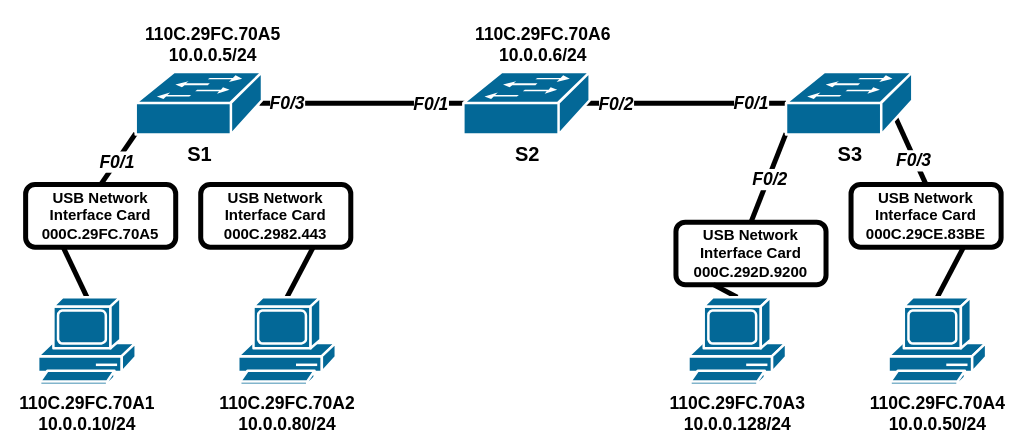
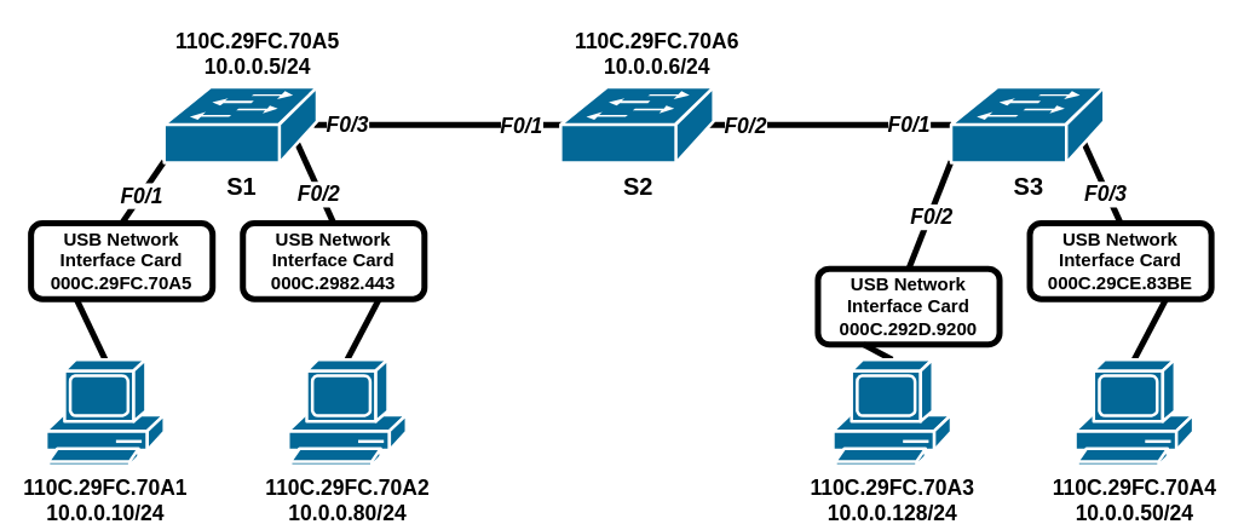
  <mxCell id="0" />
  <mxCell id="1" parent="0" />
+ <mxCell id="2" value="" style="endArrow=none;html=1;rounded=0;exitX=0.5;exitY=0;exitDx=0;exitDy=0;exitPerimeter=0;entryX=0.87;entryY=0.74;entryDx=0;entryDy=0;entryPerimeter=0;strokeWidth=4;" edge="1" parent="1" source="14" target="28"><mxGeometry width="50" height="50" relative="1" as="geometry"><mxPoint x="380" y="167" as="sourcePoint" /><mxPoint x="430" y="117" as="targetPoint" /></mxGeometry></mxCell>
+ <mxCell id="3" value="&lt;font style=&quot;font-size: 14px;&quot;&gt;&lt;b style=&quot;&quot;&gt;&lt;i&gt;F0/2&lt;/i&gt;&lt;/b&gt;&lt;/font&gt;" style="edgeLabel;html=1;align=center;verticalAlign=middle;resizable=0;points=[];" vertex="1" connectable="0" parent="2"><mxGeometry x="-0.096" relative="1" as="geometry"><mxPoint y="4" as="offset" /></mxGeometry></mxCell>
  <mxCell id="4" value="" style="endArrow=none;html=1;rounded=0;exitX=0.5;exitY=0;exitDx=0;exitDy=0;exitPerimeter=0;entryX=0;entryY=0.98;entryDx=0;entryDy=0;entryPerimeter=0;strokeWidth=4;" edge="1" parent="1" source="15" target="28"><mxGeometry width="50" height="50" relative="1" as="geometry"><mxPoint x="193.5" y="238" as="sourcePoint" /><mxPoint x="123.5" y="147" as="targetPoint" /></mxGeometry></mxCell>
  <mxCell id="5" value="&lt;b&gt;&lt;font style=&quot;font-size: 14px;&quot;&gt;&lt;i&gt;F0/1&lt;/i&gt;&lt;/font&gt;&lt;/b&gt;" style="edgeLabel;html=1;align=center;verticalAlign=middle;resizable=0;points=[];" vertex="1" connectable="0" parent="4"><mxGeometry x="-0.055" relative="1" as="geometry"><mxPoint as="offset" /></mxGeometry></mxCell>
  <mxCell id="6" value="" style="endArrow=none;html=1;rounded=0;exitX=0.5;exitY=0;exitDx=0;exitDy=0;exitPerimeter=0;entryX=0;entryY=0.98;entryDx=0;entryDy=0;entryPerimeter=0;strokeWidth=4;" edge="1" parent="1" source="16" target="27"><mxGeometry width="50" height="50" relative="1" as="geometry"><mxPoint x="380" y="167" as="sourcePoint" /><mxPoint x="430" y="117" as="targetPoint" /></mxGeometry></mxCell>
  <mxCell id="7" value="&lt;b&gt;&lt;font style=&quot;font-size: 14px;&quot;&gt;F0/2&lt;/font&gt;&lt;/b&gt;" style="edgeLabel;html=1;align=center;verticalAlign=middle;resizable=0;points=[];fontStyle=2" vertex="1" connectable="0" parent="6"><mxGeometry x="-0.025" y="-1" relative="1" as="geometry"><mxPoint as="offset" /></mxGeometry></mxCell>
  <mxCell id="8" value="" style="endArrow=none;html=1;rounded=0;exitX=0.5;exitY=0;exitDx=0;exitDy=0;exitPerimeter=0;entryX=0.87;entryY=0.74;entryDx=0;entryDy=0;entryPerimeter=0;strokeWidth=4;" edge="1" parent="1" source="17" target="27"><mxGeometry width="50" height="50" relative="1" as="geometry"><mxPoint x="680" y="238" as="sourcePoint" /><mxPoint x="700" y="147" as="targetPoint" /></mxGeometry></mxCell>
  <mxCell id="9" value="&lt;b&gt;&lt;font style=&quot;font-size: 14px;&quot;&gt;F0/3&lt;/font&gt;&lt;/b&gt;" style="edgeLabel;html=1;align=center;verticalAlign=middle;resizable=0;points=[];fontStyle=2" vertex="1" connectable="0" parent="8"><mxGeometry x="0.078" y="1" relative="1" as="geometry"><mxPoint x="3" y="8" as="offset" /></mxGeometry></mxCell>
  <mxCell id="10" value="" style="endArrow=none;html=1;rounded=0;exitX=0.5;exitY=0;exitDx=0;exitDy=0;exitPerimeter=0;entryX=0.75;entryY=1;entryDx=0;entryDy=0;strokeWidth=4;" edge="1" parent="1" source="19" target="14"><mxGeometry width="50" height="50" relative="1" as="geometry"><mxPoint x="229" y="197" as="sourcePoint" /><mxPoint x="196" y="94" as="targetPoint" /></mxGeometry></mxCell>
  <mxCell id="11" value="" style="endArrow=none;html=1;rounded=0;exitX=0.5;exitY=0;exitDx=0;exitDy=0;exitPerimeter=0;entryX=0.25;entryY=1;entryDx=0;entryDy=0;strokeWidth=4;" edge="1" parent="1" source="18" target="15"><mxGeometry width="50" height="50" relative="1" as="geometry"><mxPoint x="69" y="197" as="sourcePoint" /><mxPoint x="108" y="106" as="targetPoint" /></mxGeometry></mxCell>
  <mxCell id="12" value="" style="endArrow=none;html=1;rounded=0;exitX=0.5;exitY=0;exitDx=0;exitDy=0;exitPerimeter=0;entryX=0.75;entryY=1;entryDx=0;entryDy=0;strokeWidth=4;" edge="1" parent="1" source="21" target="17"><mxGeometry width="50" height="50" relative="1" as="geometry"><mxPoint x="749" y="197" as="sourcePoint" /><mxPoint x="716" y="94" as="targetPoint" /></mxGeometry></mxCell>
  <mxCell id="13" value="" style="endArrow=none;html=1;rounded=0;exitX=0.5;exitY=0;exitDx=0;exitDy=0;exitPerimeter=0;entryX=0.25;entryY=1;entryDx=0;entryDy=0;strokeWidth=4;" edge="1" parent="1" source="20" target="16"><mxGeometry width="50" height="50" relative="1" as="geometry"><mxPoint x="589" y="197" as="sourcePoint" /><mxPoint x="628" y="106" as="targetPoint" /></mxGeometry></mxCell>
  <mxCell id="14" value="&lt;div&gt;&lt;b&gt;&lt;font&gt;USB Network Interface Card&lt;/font&gt;&lt;/b&gt;&lt;/div&gt;&lt;b&gt;&lt;font&gt;000C.2982.443&lt;/font&gt;&lt;/b&gt;" style="rounded=1;whiteSpace=wrap;html=1;fillColor=none;strokeWidth=4;" vertex="1" parent="1"><mxGeometry x="160" y="147" width="120" height="50" as="geometry" /></mxCell>
  <mxCell id="15" value="&lt;div&gt;&lt;b&gt;USB Network Interface Card&lt;/b&gt;&lt;/div&gt;&lt;b&gt;000C.29FC.70A5&lt;/b&gt;" style="rounded=1;whiteSpace=wrap;html=1;strokeWidth=4;fillColor=none;" vertex="1" parent="1"><mxGeometry x="20" y="147" width="120" height="50" as="geometry" /></mxCell>
  <mxCell id="16" value="&lt;div&gt;&lt;b&gt;USB Network Interface Card&lt;/b&gt;&lt;/div&gt;&lt;b&gt;000C.292D.9200&lt;/b&gt;" style="rounded=1;whiteSpace=wrap;html=1;fillColor=none;strokeWidth=4;" vertex="1" parent="1"><mxGeometry x="540" y="177" width="120" height="50" as="geometry" /></mxCell>
  <mxCell id="17" value="&lt;div&gt;&lt;b&gt;USB Network Interface Card&lt;/b&gt;&lt;/div&gt;&lt;b&gt;000C.29CE.83BE&lt;/b&gt;" style="rounded=1;whiteSpace=wrap;html=1;fillColor=none;strokeWidth=4;" vertex="1" parent="1"><mxGeometry x="680" y="147" width="120" height="50" as="geometry" /></mxCell>
  <mxCell id="18" value="&lt;font style=&quot;font-size: 14px;&quot;&gt;&lt;b style=&quot;&quot;&gt;110C.29FC.70A1&lt;/b&gt;&lt;/font&gt;&lt;div&gt;&lt;font style=&quot;font-size: 14px;&quot;&gt;&lt;b style=&quot;&quot;&gt;10.0.0.10/24&lt;/b&gt;&lt;/font&gt;&lt;/div&gt;" style="shape=mxgraph.cisco.computers_and_peripherals.pc;sketch=0;html=1;pointerEvents=1;dashed=0;fillColor=#036897;strokeColor=#ffffff;strokeWidth=2;verticalLabelPosition=bottom;verticalAlign=top;align=center;outlineConnect=0;" vertex="1" parent="1"><mxGeometry x="30" y="237" width="78" height="70" as="geometry" /></mxCell>
  <mxCell id="19" value="&lt;b&gt;&lt;font style=&quot;font-size: 14px;&quot;&gt;110C.29FC.70A2&lt;/font&gt;&lt;/b&gt;&lt;div&gt;&lt;b&gt;&lt;font style=&quot;font-size: 14px;&quot;&gt;10.0.0.80/24&lt;/font&gt;&lt;/b&gt;&lt;/div&gt;" style="shape=mxgraph.cisco.computers_and_peripherals.pc;sketch=0;html=1;pointerEvents=1;dashed=0;fillColor=#036897;strokeColor=#ffffff;strokeWidth=2;verticalLabelPosition=bottom;verticalAlign=top;align=center;outlineConnect=0;" vertex="1" parent="1"><mxGeometry x="190" y="237" width="78" height="70" as="geometry" /></mxCell>
  <mxCell id="20" value="&lt;font style=&quot;font-size: 14px;&quot;&gt;&lt;b style=&quot;&quot;&gt;110C.29FC.70A3&lt;/b&gt;&lt;/font&gt;&lt;div&gt;&lt;font style=&quot;font-size: 14px;&quot;&gt;&lt;b style=&quot;&quot;&gt;10.0.0.128/24&lt;/b&gt;&lt;/font&gt;&lt;/div&gt;" style="shape=mxgraph.cisco.computers_and_peripherals.pc;sketch=0;html=1;pointerEvents=1;dashed=0;fillColor=#036897;strokeColor=#ffffff;strokeWidth=2;verticalLabelPosition=bottom;verticalAlign=top;align=center;outlineConnect=0;" vertex="1" parent="1"><mxGeometry x="550" y="237" width="78" height="70" as="geometry" /></mxCell>
  <mxCell id="21" value="&lt;font style=&quot;font-size: 14px;&quot;&gt;&lt;b style=&quot;&quot;&gt;110C.29FC.70A4&lt;/b&gt;&lt;/font&gt;&lt;div&gt;&lt;font style=&quot;font-size: 14px;&quot;&gt;&lt;b style=&quot;&quot;&gt;10.0.0.50/24&lt;/b&gt;&lt;/font&gt;&lt;/div&gt;" style="shape=mxgraph.cisco.computers_and_peripherals.pc;sketch=0;html=1;pointerEvents=1;dashed=0;fillColor=#036897;strokeColor=#ffffff;strokeWidth=2;verticalLabelPosition=bottom;verticalAlign=top;align=center;outlineConnect=0;" vertex="1" parent="1"><mxGeometry x="710" y="237" width="78" height="70" as="geometry" /></mxCell>
  <mxCell id="22" value="" style="endArrow=none;html=1;rounded=0;exitX=0.98;exitY=0.5;exitDx=0;exitDy=0;exitPerimeter=0;entryX=0;entryY=0.5;entryDx=0;entryDy=0;entryPerimeter=0;strokeWidth=4;" edge="1" parent="1" source="28" target="27"><mxGeometry width="50" height="50" relative="1" as="geometry"><mxPoint x="290" y="50" as="sourcePoint" /><mxPoint x="325" y="7" as="targetPoint" /></mxGeometry></mxCell>
  <mxCell id="23" value="&lt;font style=&quot;font-size: 14px;&quot;&gt;&lt;b&gt;F0/3&lt;/b&gt;&lt;/font&gt;" style="edgeLabel;html=1;align=center;verticalAlign=middle;resizable=0;points=[];fontStyle=2;textShadow=0;" vertex="1" connectable="0" parent="22"><mxGeometry x="-0.894" y="1" relative="1" as="geometry"><mxPoint as="offset" /></mxGeometry></mxCell>
  <mxCell id="24" value="&lt;font style=&quot;font-size: 14px;&quot;&gt;&lt;b&gt;F0/1&lt;/b&gt;&lt;/font&gt;" style="edgeLabel;html=1;align=center;verticalAlign=middle;resizable=0;points=[];fontStyle=2" vertex="1" connectable="0" parent="22"><mxGeometry x="-0.348" relative="1" as="geometry"><mxPoint as="offset" /></mxGeometry></mxCell>
  <mxCell id="25" value="&lt;font style=&quot;font-size: 14px;&quot;&gt;&lt;b&gt;F0/2&lt;/b&gt;&lt;/font&gt;" style="edgeLabel;html=1;align=center;verticalAlign=middle;resizable=0;points=[];fontStyle=2" vertex="1" connectable="0" parent="22"><mxGeometry x="0.355" relative="1" as="geometry"><mxPoint as="offset" /></mxGeometry></mxCell>
  <mxCell id="26" value="&lt;font style=&quot;font-size: 14px;&quot;&gt;&lt;b&gt;F0/1&lt;/b&gt;&lt;/font&gt;" style="edgeLabel;html=1;align=center;verticalAlign=middle;resizable=0;points=[];fontStyle=2" vertex="1" connectable="0" parent="22"><mxGeometry x="0.868" y="1" relative="1" as="geometry"><mxPoint as="offset" /></mxGeometry></mxCell>
  <mxCell id="27" value="&lt;font style=&quot;font-size: 16px;&quot;&gt;&lt;b&gt;S3&lt;/b&gt;&lt;/font&gt;" style="shape=mxgraph.cisco.switches.workgroup_switch;sketch=0;html=1;pointerEvents=1;dashed=0;fillColor=#036897;strokeColor=#ffffff;strokeWidth=2;verticalLabelPosition=bottom;verticalAlign=top;align=center;outlineConnect=0;" vertex="1" parent="1"><mxGeometry x="628" y="57" width="101" height="50" as="geometry" /></mxCell>
  <mxCell id="28" value="&lt;font style=&quot;font-size: 16px;&quot;&gt;&lt;b&gt;S1&lt;/b&gt;&lt;/font&gt;" style="shape=mxgraph.cisco.switches.workgroup_switch;sketch=0;html=1;pointerEvents=1;dashed=0;fillColor=#036897;strokeColor=#ffffff;strokeWidth=2;verticalLabelPosition=bottom;verticalAlign=top;align=center;outlineConnect=0;" vertex="1" parent="1"><mxGeometry x="108" y="57" width="101" height="50" as="geometry" /></mxCell>
  <mxCell id="29" value="&lt;font style=&quot;font-size: 16px;&quot;&gt;&lt;b&gt;S2&lt;/b&gt;&lt;/font&gt;" style="shape=mxgraph.cisco.switches.workgroup_switch;sketch=0;html=1;pointerEvents=1;dashed=0;fillColor=#036897;strokeColor=#ffffff;strokeWidth=2;verticalLabelPosition=bottom;verticalAlign=top;align=center;outlineConnect=0;" vertex="1" parent="1"><mxGeometry x="370" y="57" width="101" height="50" as="geometry" /></mxCell>
  <mxCell id="30" value="&lt;b style=&quot;text-wrap-mode: nowrap;&quot;&gt;&lt;font style=&quot;font-size: 14px;&quot;&gt;110C.29FC.70A5&lt;/font&gt;&lt;/b&gt;&lt;div&gt;&lt;b&gt;&lt;font style=&quot;font-size: 14px;&quot;&gt;10.0.0.5/24&lt;/font&gt;&lt;/b&gt;&lt;/div&gt;" style="text;html=1;align=center;verticalAlign=middle;whiteSpace=wrap;rounded=0;" vertex="1" parent="1"><mxGeometry x="140" y="20" width="60" height="30" as="geometry" /></mxCell>
  <mxCell id="31" value="&lt;font style=&quot;font-size: 14px;&quot;&gt;&lt;b style=&quot;text-wrap-mode: nowrap;&quot;&gt;110C.29FC.70A&lt;/b&gt;&lt;b style=&quot;background-color: transparent; color: light-dark(rgb(0, 0, 0), rgb(255, 255, 255)); text-wrap-mode: nowrap;&quot;&gt;6&lt;/b&gt;&lt;/font&gt;&lt;div&gt;&lt;div&gt;&lt;b&gt;&lt;font style=&quot;font-size: 14px;&quot;&gt;10.0.0.6/24&lt;/font&gt;&lt;/b&gt;&lt;/div&gt;&lt;/div&gt;" style="text;html=1;align=center;verticalAlign=middle;whiteSpace=wrap;rounded=0;" vertex="1" parent="1"><mxGeometry x="403.5" y="20" width="60" height="30" as="geometry" /></mxCell>
